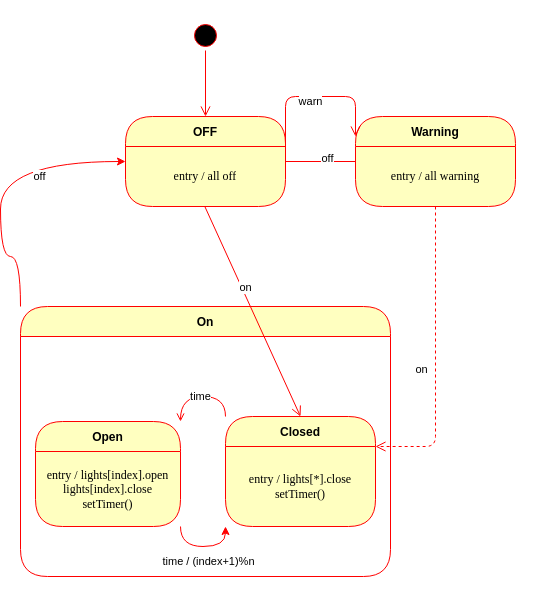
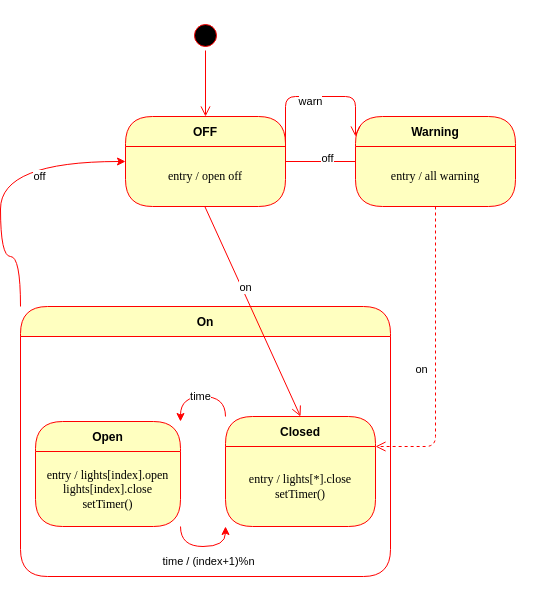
  <mxCell id="0" />
  <mxCell id="1" parent="0" />
  <mxCell id="2" value="" style="ellipse;html=1;shape=startState;fillColor=#000000;strokeColor=#ff0000;rounded=1;shadow=0;comic=0;labelBackgroundColor=none;fontFamily=Verdana;fontSize=12;fontColor=#000000;align=center;direction=south;" parent="1" vertex="1"><mxGeometry x="190" y="20" width="30" height="30" as="geometry" /></mxCell>
  <mxCell id="3" style="edgeStyle=orthogonalEdgeStyle;html=1;labelBackgroundColor=none;endArrow=open;endSize=8;strokeColor=#ff0000;fontFamily=Verdana;fontSize=12;align=left;entryX=0.5;entryY=0;entryDx=0;entryDy=0;" parent="1" source="2" target="4" edge="1"><mxGeometry relative="1" as="geometry"><mxPoint x="205" y="125" as="targetPoint" /></mxGeometry></mxCell>
  <mxCell id="4" value="OFF" style="swimlane;fontStyle=1;align=center;verticalAlign=middle;childLayout=stackLayout;horizontal=1;startSize=30;horizontalStack=0;resizeParent=0;resizeLast=1;container=0;fontColor=#000000;collapsible=0;rounded=1;arcSize=30;strokeColor=#ff0000;fillColor=#ffffc0;swimlaneFillColor=#ffffc0;dropTarget=0;" parent="1" vertex="1"><mxGeometry x="125" y="116" width="160" height="90" as="geometry" /></mxCell>
- <mxCell id="5" value="&lt;font face=&quot;Verdana&quot;&gt;entry / all off&lt;/font&gt;" style="text;html=1;strokeColor=none;fillColor=none;align=center;verticalAlign=middle;spacingLeft=4;spacingRight=4;whiteSpace=wrap;overflow=hidden;rotatable=0;fontColor=#000000;" parent="4" vertex="1"><mxGeometry y="30" width="160" height="60" as="geometry" /></mxCell>
+ <mxCell id="5" value="&lt;font face=&quot;Verdana&quot;&gt;entry / open off&lt;/font&gt;" style="text;html=1;strokeColor=none;fillColor=none;align=center;verticalAlign=middle;spacingLeft=4;spacingRight=4;whiteSpace=wrap;overflow=hidden;rotatable=0;fontColor=#000000;" parent="4" vertex="1"><mxGeometry y="30" width="160" height="60" as="geometry" /></mxCell>
  <mxCell id="6" style="edgeStyle=orthogonalEdgeStyle;curved=1;rounded=0;orthogonalLoop=1;jettySize=auto;html=1;exitX=0;exitY=0;exitDx=0;exitDy=0;entryX=0;entryY=0.25;entryDx=0;entryDy=0;strokeColor=#FF0000;" edge="1" parent="1" source="8" target="5"><mxGeometry relative="1" as="geometry" /></mxCell>
  <mxCell id="7" value="off" style="edgeLabel;html=1;align=center;verticalAlign=middle;resizable=0;points=[];" vertex="1" connectable="0" parent="6"><mxGeometry x="0.4" y="-13" relative="1" as="geometry"><mxPoint y="1" as="offset" /></mxGeometry></mxCell>
  <mxCell id="8" value="On" style="swimlane;fillColor=#ffffc0;strokeColor=#ff0000;fontColor=#000000;startSize=30;rounded=1;arcSize=30;swimlaneFillColor=none;" parent="1" vertex="1"><mxGeometry x="20" y="306" width="370" height="270" as="geometry" /></mxCell>
- <mxCell id="9" value="time" style="edgeStyle=orthogonalEdgeStyle;rounded=0;orthogonalLoop=1;jettySize=auto;html=1;entryX=1;entryY=0;entryDx=0;entryDy=0;curved=1;exitX=0;exitY=0;exitDx=0;exitDy=0;strokeColor=#FF0000;endArrow=open;" edge="1" parent="8" source="10" target="12"><mxGeometry relative="1" as="geometry" /></mxCell>
+ <mxCell id="9" value="time" style="edgeStyle=orthogonalEdgeStyle;rounded=0;orthogonalLoop=1;jettySize=auto;html=1;entryX=1;entryY=0;entryDx=0;entryDy=0;curved=1;exitX=0;exitY=0;exitDx=0;exitDy=0;strokeColor=#FF0000;" edge="1" parent="8" source="10" target="12"><mxGeometry relative="1" as="geometry" /></mxCell>
  <mxCell id="10" value="Closed" style="swimlane;fontStyle=1;align=center;verticalAlign=middle;childLayout=stackLayout;horizontal=1;startSize=30;horizontalStack=0;resizeParent=0;resizeLast=1;container=0;fontColor=#000000;collapsible=0;rounded=1;arcSize=30;strokeColor=#ff0000;fillColor=#ffffc0;swimlaneFillColor=#ffffc0;dropTarget=0;" parent="8" vertex="1"><mxGeometry x="205" y="110" width="150" height="110" as="geometry" /></mxCell>
  <mxCell id="11" value="&lt;font face=&quot;Verdana&quot;&gt;entry / lights[*].close&lt;br&gt;setTimer()&lt;br&gt;&lt;/font&gt;" style="text;html=1;strokeColor=none;fillColor=none;align=center;verticalAlign=middle;spacingLeft=4;spacingRight=4;whiteSpace=wrap;overflow=hidden;rotatable=0;fontColor=#000000;" parent="10" vertex="1"><mxGeometry y="30" width="150" height="80" as="geometry" /></mxCell>
  <mxCell id="12" value="Open" style="swimlane;fontStyle=1;align=center;verticalAlign=middle;childLayout=stackLayout;horizontal=1;startSize=30;horizontalStack=0;resizeParent=0;resizeLast=1;container=0;fontColor=#000000;collapsible=0;rounded=1;arcSize=30;strokeColor=#ff0000;fillColor=#ffffc0;swimlaneFillColor=#ffffc0;dropTarget=0;" parent="8" vertex="1"><mxGeometry x="15" y="115" width="145" height="105" as="geometry" /></mxCell>
  <mxCell id="13" value="&lt;font face=&quot;Verdana&quot;&gt;entry / lights[index].open&lt;br&gt;lights[index].close&lt;br&gt;setTimer()&lt;br&gt;&lt;/font&gt;" style="text;html=1;strokeColor=none;fillColor=none;align=center;verticalAlign=middle;spacingLeft=4;spacingRight=4;whiteSpace=wrap;overflow=hidden;rotatable=0;fontColor=#000000;" parent="12" vertex="1"><mxGeometry y="30" width="145" height="75" as="geometry" /></mxCell>
  <mxCell id="14" value="time / (index+1)%n" style="edgeStyle=orthogonalEdgeStyle;curved=1;rounded=0;orthogonalLoop=1;jettySize=auto;html=1;exitX=1;exitY=1;exitDx=0;exitDy=0;entryX=0;entryY=1;entryDx=0;entryDy=0;strokeColor=#FF0000;" edge="1" parent="8" source="13" target="11"><mxGeometry x="0.125" y="-15" relative="1" as="geometry"><mxPoint as="offset" /></mxGeometry></mxCell>
  <mxCell id="15" value="Warning" style="swimlane;fontStyle=1;align=center;verticalAlign=middle;childLayout=stackLayout;horizontal=1;startSize=30;horizontalStack=0;resizeParent=0;resizeLast=1;container=0;fontColor=#000000;collapsible=0;rounded=1;arcSize=30;strokeColor=#ff0000;fillColor=#ffffc0;swimlaneFillColor=#ffffc0;dropTarget=0;" parent="1" vertex="1"><mxGeometry x="355" y="116" width="160" height="90" as="geometry" /></mxCell>
  <mxCell id="16" value="&lt;font face=&quot;Verdana&quot;&gt;entry / all warning&lt;br&gt;&lt;/font&gt;" style="text;html=1;strokeColor=none;fillColor=none;align=center;verticalAlign=middle;spacingLeft=4;spacingRight=4;whiteSpace=wrap;overflow=hidden;rotatable=0;fontColor=#000000;" parent="15" vertex="1"><mxGeometry y="30" width="160" height="60" as="geometry" /></mxCell>
  <mxCell id="17" style="edgeStyle=orthogonalEdgeStyle;html=1;labelBackgroundColor=none;endArrow=open;endSize=8;strokeColor=#ff0000;fontFamily=Verdana;fontSize=12;align=left;exitX=1;exitY=0.25;exitDx=0;exitDy=0;" parent="1" source="5" edge="1"><mxGeometry relative="1" as="geometry"><mxPoint x="355" y="136" as="targetPoint" /><mxPoint x="215" y="60" as="sourcePoint" /><Array as="points"><mxPoint x="285" y="96" /><mxPoint x="355" y="96" /></Array></mxGeometry></mxCell>
  <mxCell id="18" value="warn" style="edgeLabel;html=1;align=center;verticalAlign=middle;resizable=0;points=[];" parent="17" vertex="1" connectable="0"><mxGeometry x="0.019" y="-4" relative="1" as="geometry"><mxPoint as="offset" /></mxGeometry></mxCell>
  <mxCell id="19" style="edgeStyle=orthogonalEdgeStyle;html=1;labelBackgroundColor=none;endArrow=open;endSize=8;strokeColor=#ff0000;fontFamily=Verdana;fontSize=12;align=left;entryX=1;entryY=0;entryDx=0;entryDy=0;exitX=0.5;exitY=1;exitDx=0;exitDy=0;dashed=1;" parent="1" source="16" target="11" edge="1"><mxGeometry relative="1" as="geometry"><mxPoint x="204.33" y="272" as="targetPoint" /><mxPoint x="204.33" y="206" as="sourcePoint" /><Array as="points"><mxPoint x="435" y="446" /></Array></mxGeometry></mxCell>
  <mxCell id="20" value="on" style="edgeLabel;html=1;align=center;verticalAlign=middle;resizable=0;points=[];" parent="19" vertex="1" connectable="0"><mxGeometry x="0.081" y="-4" relative="1" as="geometry"><mxPoint x="-11" as="offset" /></mxGeometry></mxCell>
  <mxCell id="21" style="edgeStyle=orthogonalEdgeStyle;html=1;labelBackgroundColor=none;endArrow=none;endSize=8;strokeColor=#ff0000;fontFamily=Verdana;fontSize=12;align=left;entryX=1;entryY=0.25;entryDx=0;entryDy=0;exitX=0;exitY=0.25;exitDx=0;exitDy=0;" parent="1" source="16" target="5" edge="1"><mxGeometry relative="1" as="geometry"><mxPoint x="225" y="136" as="targetPoint" /><mxPoint x="225" y="70" as="sourcePoint" /></mxGeometry></mxCell>
  <mxCell id="22" value="off" style="edgeLabel;html=1;align=center;verticalAlign=middle;resizable=0;points=[];" parent="21" vertex="1" connectable="0"><mxGeometry x="-0.171" y="-4" relative="1" as="geometry"><mxPoint as="offset" /></mxGeometry></mxCell>
  <mxCell id="23" style="html=1;labelBackgroundColor=none;endArrow=open;endSize=8;strokeColor=#ff0000;fontFamily=Verdana;fontSize=12;align=left;entryX=0.5;entryY=0;entryDx=0;entryDy=0;" parent="1" target="10" edge="1"><mxGeometry relative="1" as="geometry"><mxPoint x="204.33" y="272" as="targetPoint" /><mxPoint x="204.33" y="206" as="sourcePoint" /></mxGeometry></mxCell>
  <mxCell id="24" value="on" style="edgeLabel;html=1;align=center;verticalAlign=middle;resizable=0;points=[];" parent="23" vertex="1" connectable="0"><mxGeometry x="-0.216" y="3" relative="1" as="geometry"><mxPoint as="offset" /></mxGeometry></mxCell>
